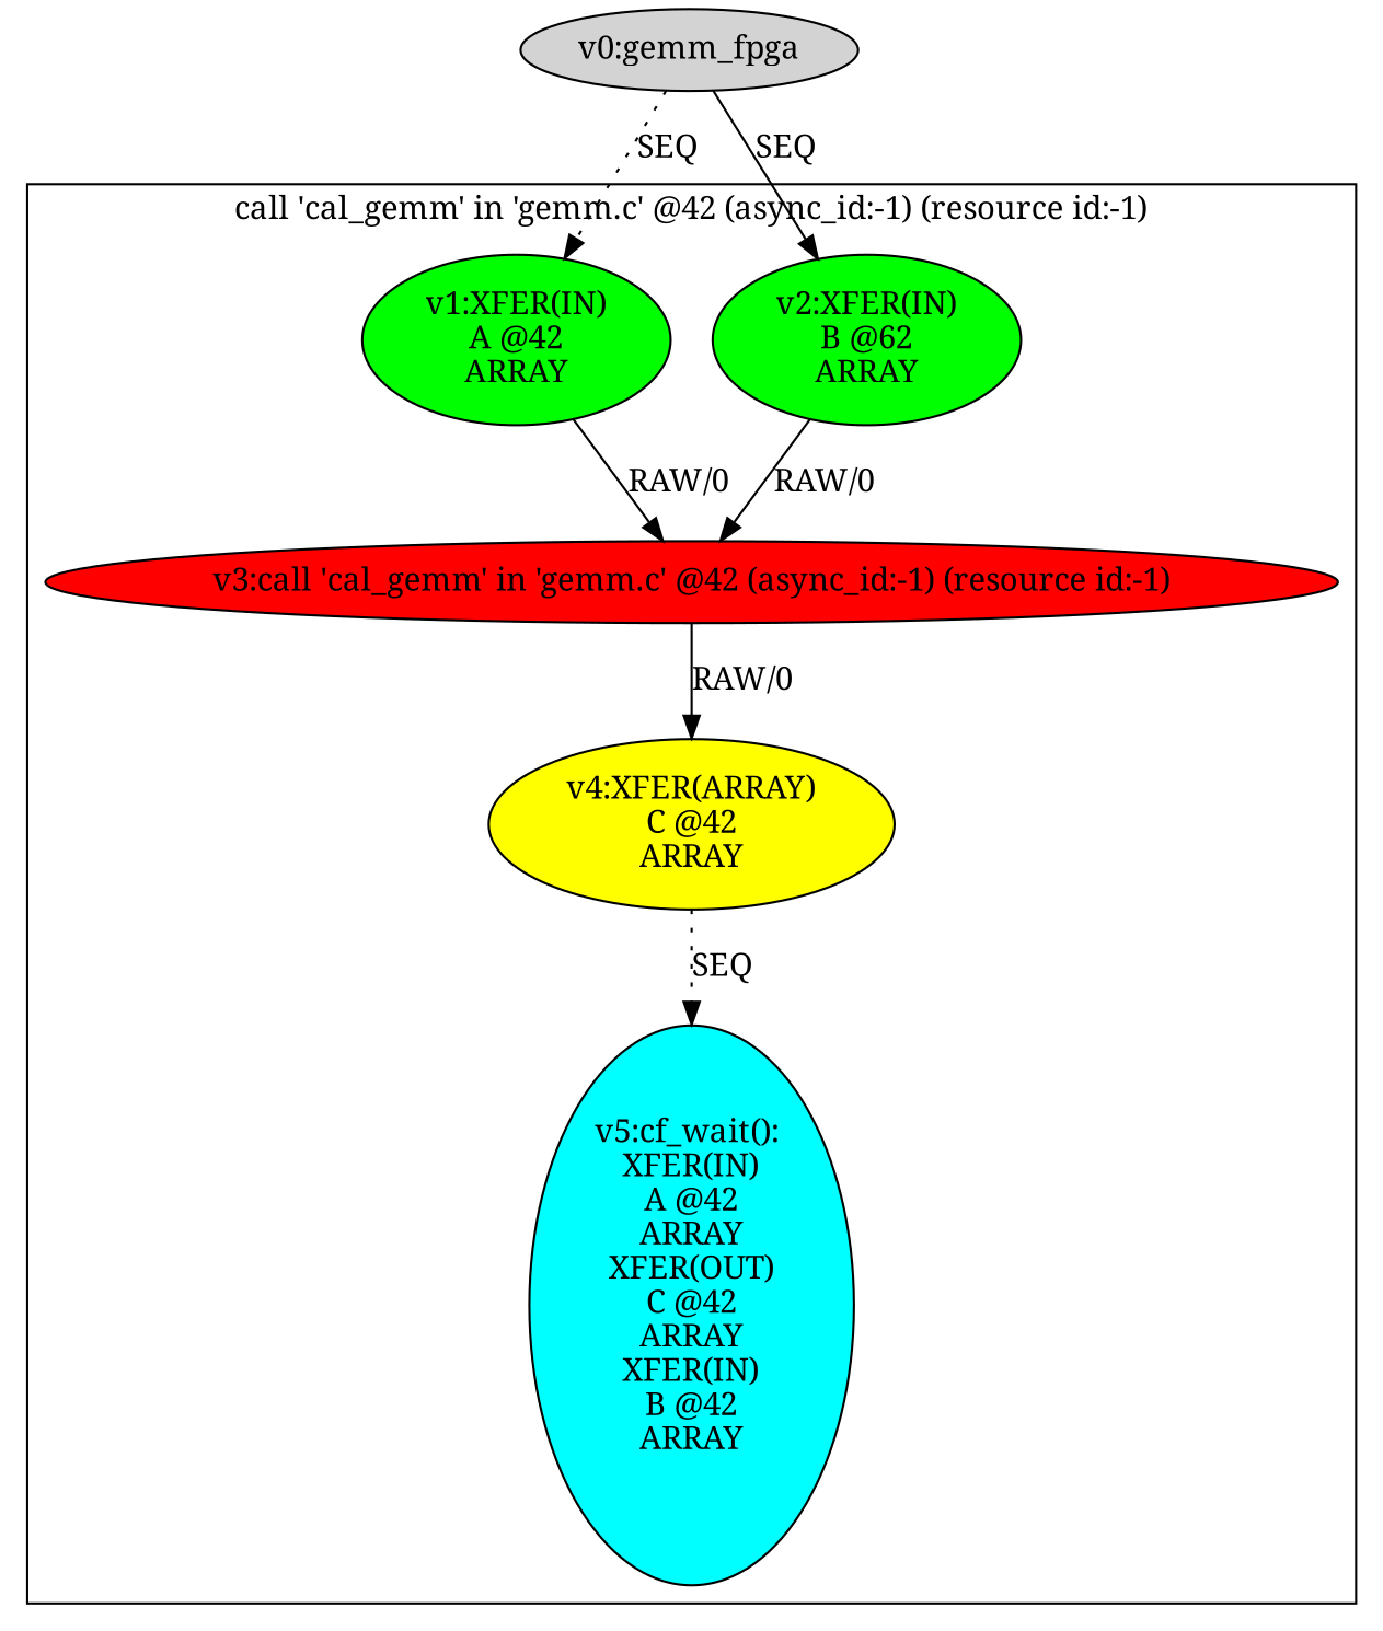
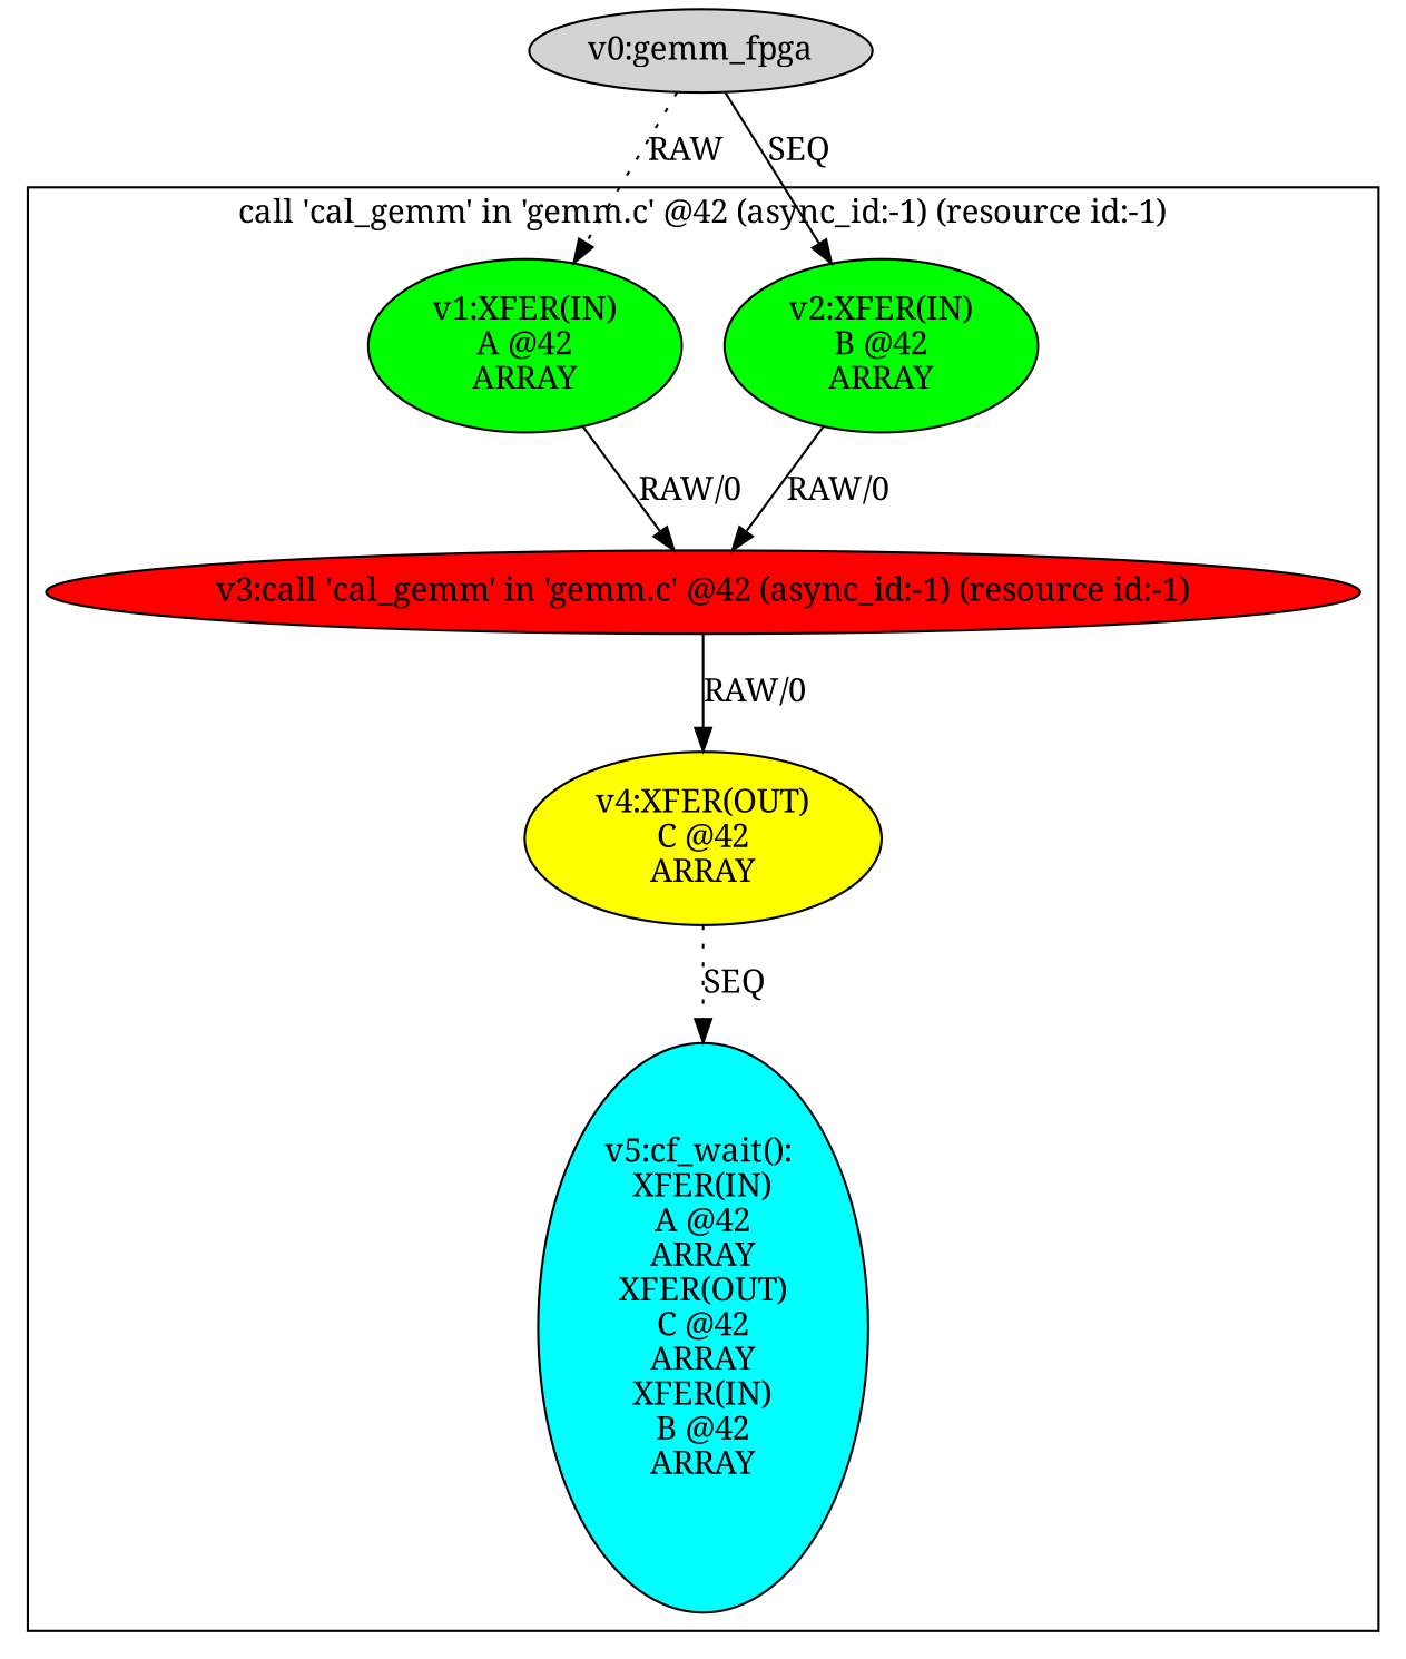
  digraph {
    fontname="Noto Serif"
    node [fillcolor=green fontname="Noto Serif" style=filled]
    edge [fontname="Noto Serif"]
    n1 [label="v1:XFER(IN)\nA @42\nARRAY\n"]
-   n2 [label="v2:XFER(IN)\nB @62\nARRAY\n"]
+   n2 [label="v2:XFER(IN)\nB @42\nARRAY\n"]
    n3 [fillcolor=red label="v3:call 'cal_gemm' in 'gemm.c' @42 (async_id:-1) (resource id:-1)\n"]
-   n4 [fillcolor=yellow label="v4:XFER(ARRAY)\nC @42\nARRAY\n"]
+   n4 [fillcolor=yellow label="v4:XFER(OUT)\nC @42\nARRAY\n"]
    n5 [fillcolor=cyan label="v5:cf_wait(): \nXFER(IN)\nA @42\nARRAY\nXFER(OUT)\nC @42\nARRAY\nXFER(IN)\nB @42\nARRAY\n\n"]
    n6 [label="v0:gemm_fpga" fillcolor=""]
    subgraph cluster_1 {
      label="call 'cal_gemm' in 'gemm.c' @42 (async_id:-1) (resource id:-1)\n"
      n1
      n2
      n3
      n4
      n5
    }
    n1 -> n3 [label="RAW/0"]
    n2 -> n3 [label="RAW/0"]
    n3 -> n4 [label="RAW/0"]
    n4 -> n5 [label=SEQ style=dotted]
-   n6 -> n1 [label=SEQ style=dotted]
+   n6 -> n1 [label=RAW style=dotted]
    n6 -> n2 [label=SEQ style=solid]
  }
